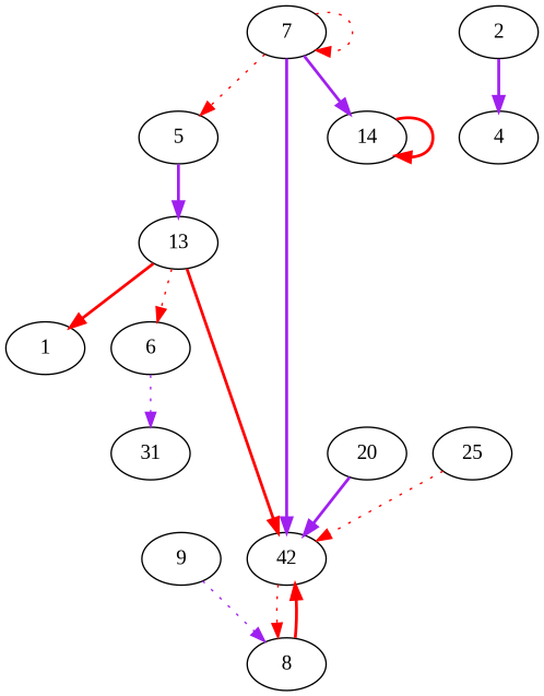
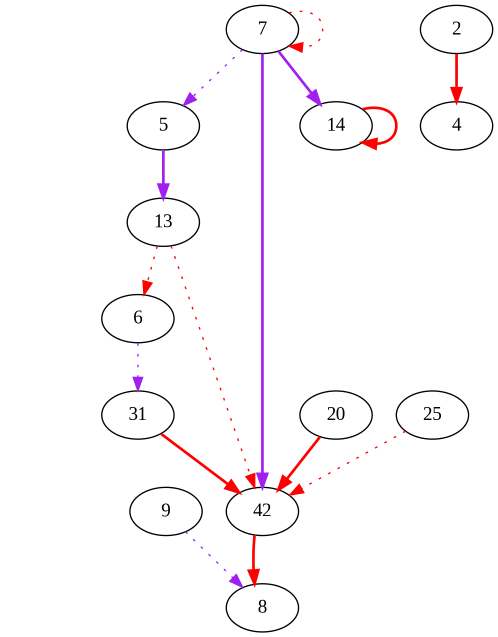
  strict digraph {
    fontname="Liberation Serif"
    node [fontname="Liberation Serif"]
    edge [color=red fontname="Liberation Serif" style=bold]
-   n1 [label=1]
    n2 [label=2]
    n3 [label=4]
    n4 [label=6]
    n5 [label=31]
    n6 [label=5]
    n7 [label=13]
    n8 [label=42]
    n9 [label=7]
    n10 [label=14]
    n11 [label=8]
    n12 [label=9]
    n13 [label=20]
    n14 [label=25]
-   n2 -> n3 [color=purple]
+   n2 -> n3
    n4 -> n5 [color=purple style=dotted]
    n6 -> n7 [color=purple]
-   n7 -> n1
    n7 -> n4 [style=dotted]
-   n7 -> n8
-   n8 -> n11 [style=dotted]
-   n9 -> n6 [style=dotted]
+   n7 -> n8 [style=dotted]
+   n8 -> n11
+   n9 -> n6 [color=purple style=dotted]
    n9 -> n8 [color=purple]
    n9 -> n9 [style=dotted]
    n9 -> n10 [color=purple]
    n10 -> n10
-   n11 -> n8
+   n5 -> n8
    n12 -> n11 [color=purple style=dotted]
-   n13 -> n8 [color=purple]
+   n13 -> n8
    n14 -> n8 [style=dotted]
  }
